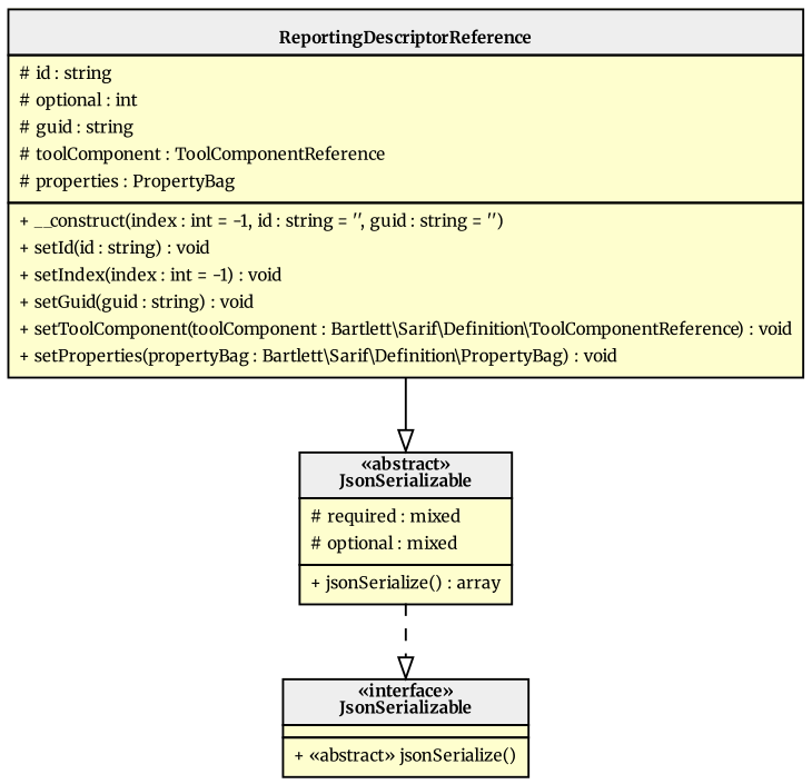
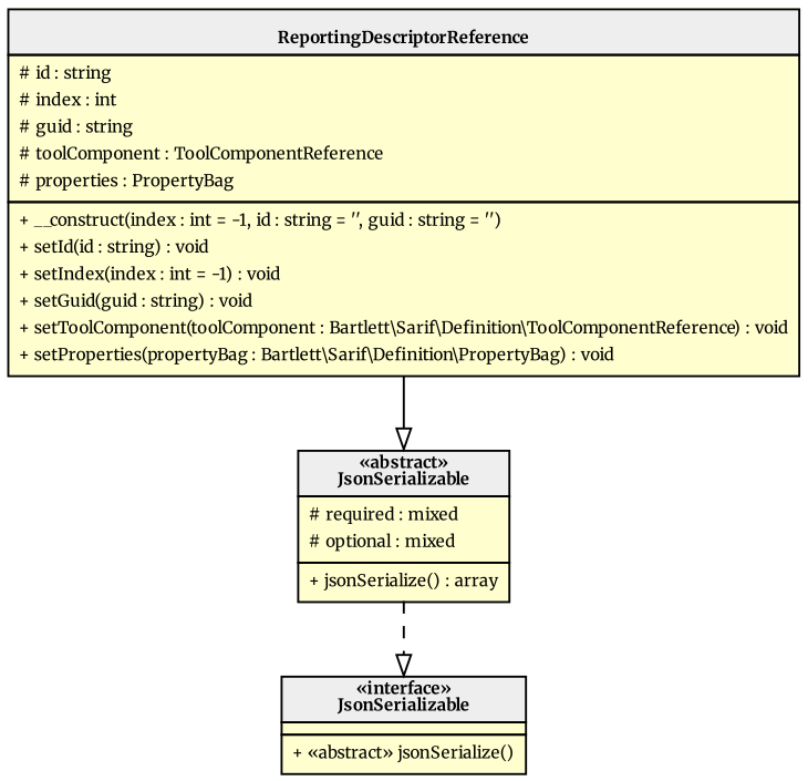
  digraph {
    rankdir=TB
    fontname=Merriweather
    node [fillcolor="#FEFECE" fontname=Merriweather fontsize=8 margin=0 shape=none style=filled]
    edge [arrowhead=empty fontname=Merriweather fontsize=8]
    n1 [label=< <table cellspacing="0" border="0" cellborder="1">     <tr><td bgcolor="#eeeeee"><b>«abstract»<br/>JsonSerializable</b></td></tr>     <tr><td><table border="0" cellspacing="0" cellpadding="2">     <tr><td align="left"># required : mixed</td></tr>     <tr><td align="left"># optional : mixed</td></tr> </table></td></tr>     <tr><td><table border="0" cellspacing="0" cellpadding="2">     <tr><td align="left">+ jsonSerialize() : array</td></tr> </table></td></tr> </table>>]
-   n2 [label=< <table cellspacing="0" border="0" cellborder="1">     <tr><td bgcolor="#eeeeee"><b><br/>ReportingDescriptorReference</b></td></tr>     <tr><td><table border="0" cellspacing="0" cellpadding="2">     <tr><td align="left"># id : string</td></tr>     <tr><td align="left"># optional : int</td></tr>     <tr><td align="left"># guid : string</td></tr>     <tr><td align="left"># toolComponent : ToolComponentReference</td></tr>     <tr><td align="left"># properties : PropertyBag</td></tr> </table></td></tr>     <tr><td><table border="0" cellspacing="0" cellpadding="2">     <tr><td align="left">+ __construct(index : int = -1, id : string = '', guid : string = '')</td></tr>     <tr><td align="left">+ setId(id : string) : void</td></tr>     <tr><td align="left">+ setIndex(index : int = -1) : void</td></tr>     <tr><td align="left">+ setGuid(guid : string) : void</td></tr>     <tr><td align="left">+ setToolComponent(toolComponent : Bartlett\\Sarif\\Definition\\ToolComponentReference) : void</td></tr>     <tr><td align="left">+ setProperties(propertyBag : Bartlett\\Sarif\\Definition\\PropertyBag) : void</td></tr> </table></td></tr> </table>>]
+   n2 [label=< <table cellspacing="0" border="0" cellborder="1">     <tr><td bgcolor="#eeeeee"><b><br/>ReportingDescriptorReference</b></td></tr>     <tr><td><table border="0" cellspacing="0" cellpadding="2">     <tr><td align="left"># id : string</td></tr>     <tr><td align="left"># index : int</td></tr>     <tr><td align="left"># guid : string</td></tr>     <tr><td align="left"># toolComponent : ToolComponentReference</td></tr>     <tr><td align="left"># properties : PropertyBag</td></tr> </table></td></tr>     <tr><td><table border="0" cellspacing="0" cellpadding="2">     <tr><td align="left">+ __construct(index : int = -1, id : string = '', guid : string = '')</td></tr>     <tr><td align="left">+ setId(id : string) : void</td></tr>     <tr><td align="left">+ setIndex(index : int = -1) : void</td></tr>     <tr><td align="left">+ setGuid(guid : string) : void</td></tr>     <tr><td align="left">+ setToolComponent(toolComponent : Bartlett\\Sarif\\Definition\\ToolComponentReference) : void</td></tr>     <tr><td align="left">+ setProperties(propertyBag : Bartlett\\Sarif\\Definition\\PropertyBag) : void</td></tr> </table></td></tr> </table>>]
    n3 [label=< <table cellspacing="0" border="0" cellborder="1">     <tr><td bgcolor="#eeeeee"><b>«interface»<br/>JsonSerializable</b></td></tr>     <tr><td></td></tr>     <tr><td><table border="0" cellspacing="0" cellpadding="2">     <tr><td align="left">+ «abstract» jsonSerialize()</td></tr> </table></td></tr> </table>>]
    subgraph sub_1 {
      bgcolor=Bisque
      label="Bartlett\\Sarif\\Internal"
      n1
    }
    subgraph sub_2 {
      bgcolor=BurlyWood
      label="Bartlett\\Sarif\\Definition"
      n2
    }
    subgraph sub_3 {
      label=0
      n3
    }
    n1 -> n3 [style=dashed]
    n2 -> n1 [style=filled]
  }
